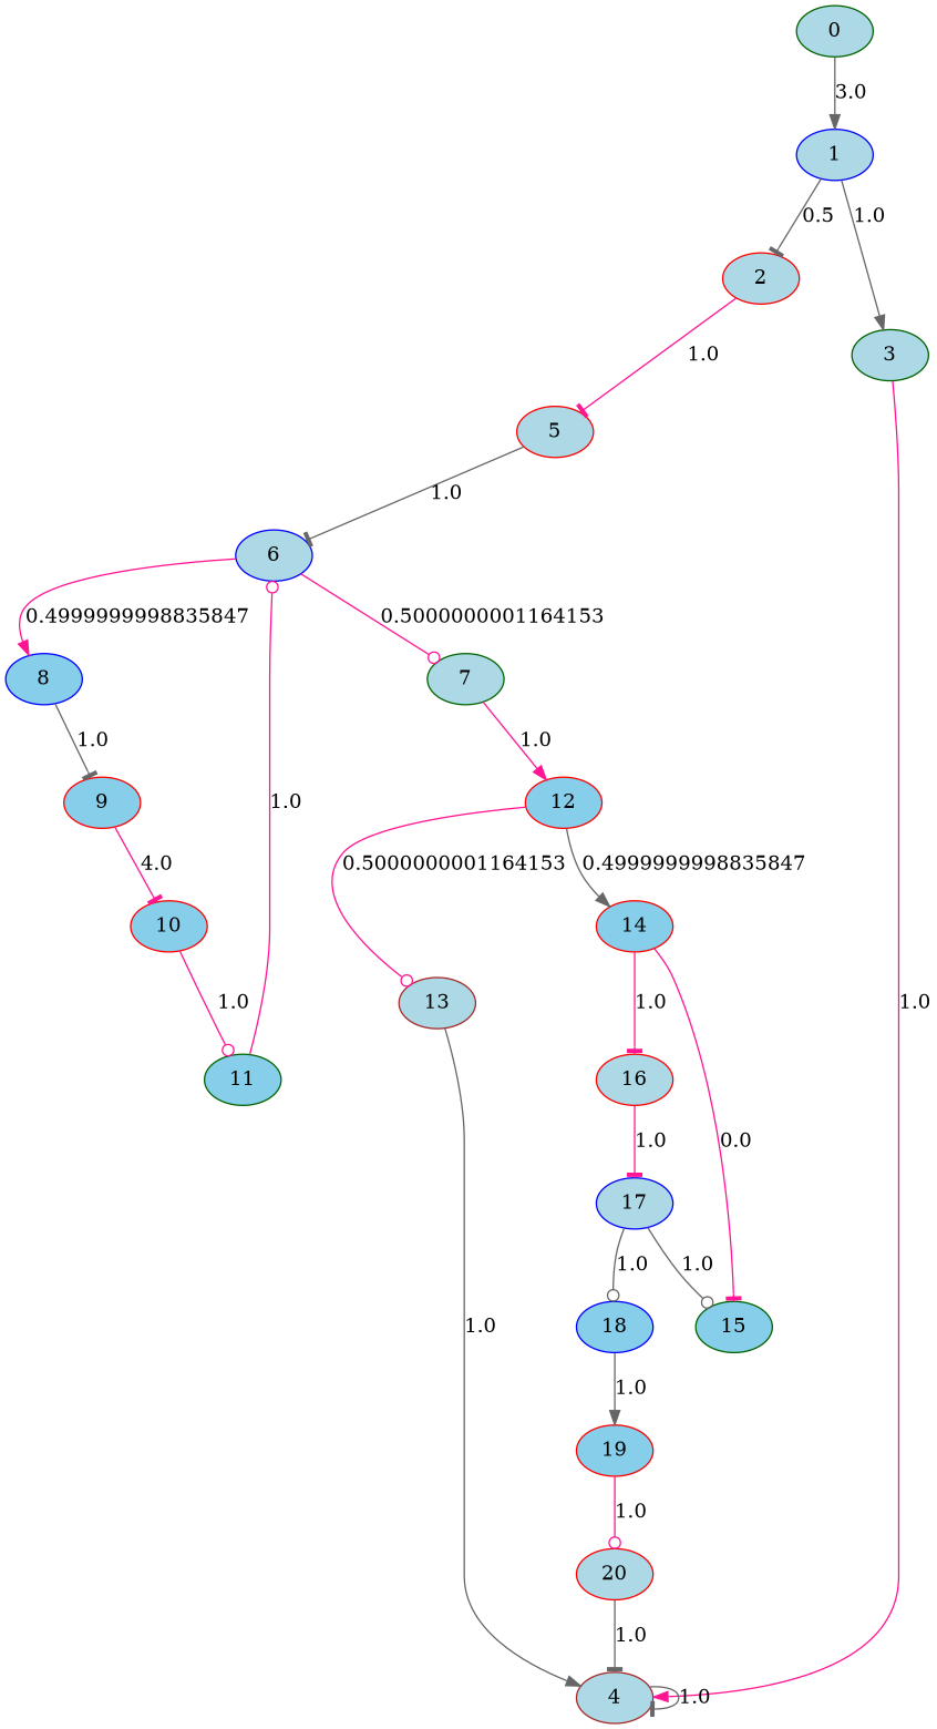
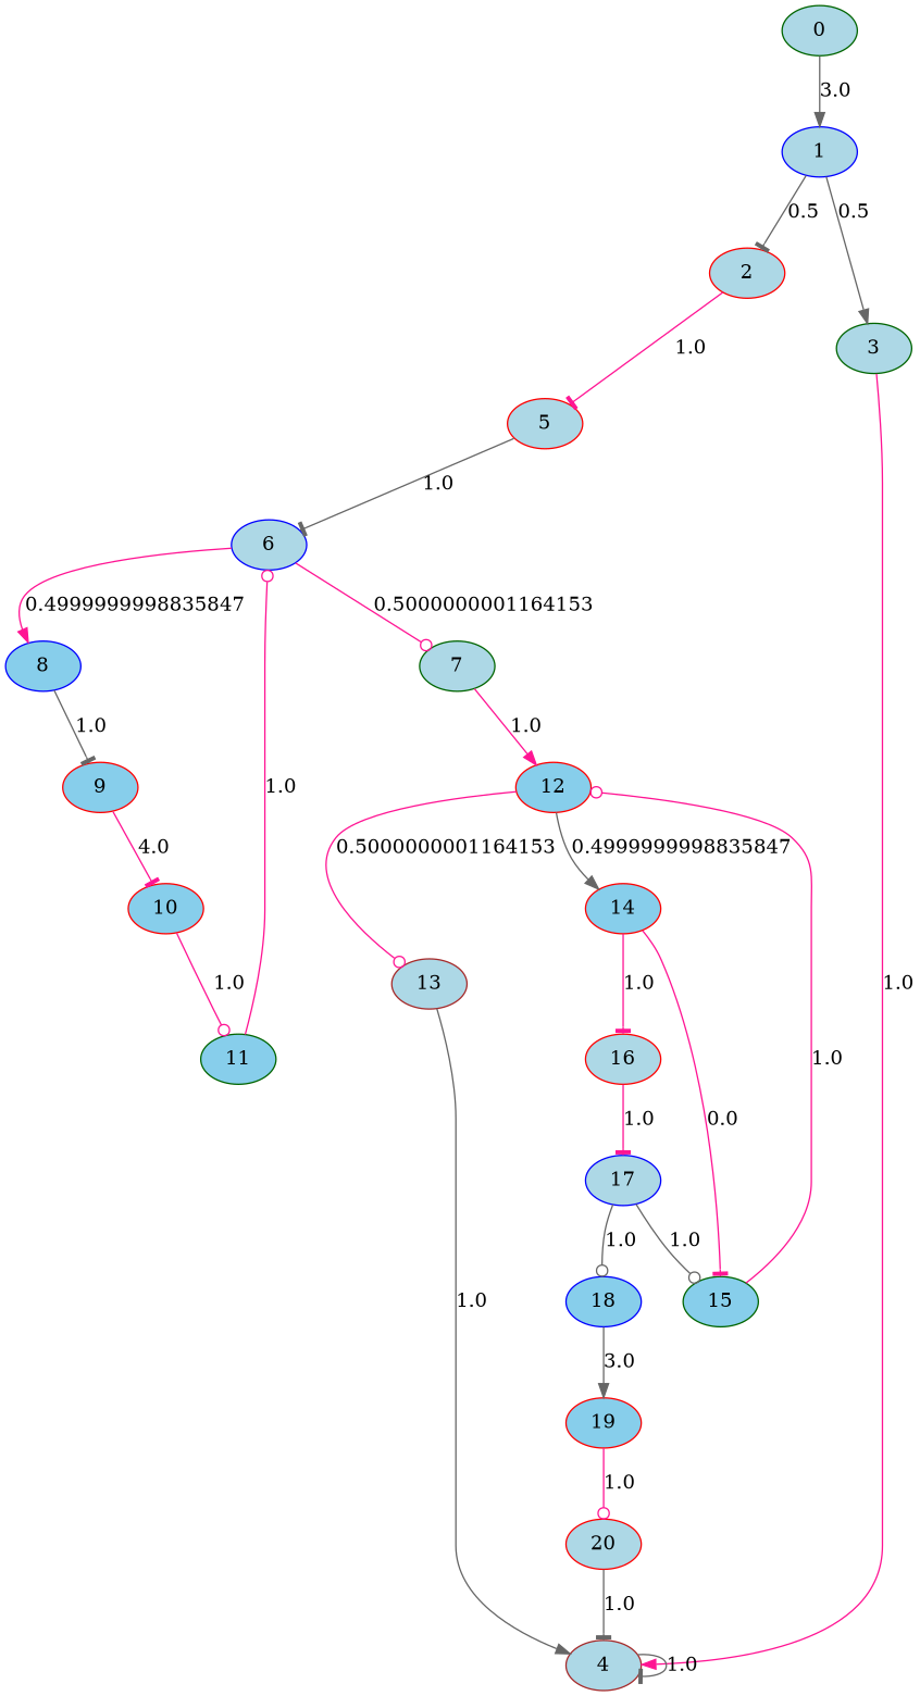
  digraph {
    node [color=red fillcolor=lightblue style=filled]
    edge [arrowhead=tee color=deeppink]
    0 [color=darkgreen]
    1 [color=blue]
    2
    3 [color=darkgreen]
    5
    4 [color=brown]
    6 [color=blue]
    7 [color=darkgreen]
    8 [color=blue fillcolor=skyblue]
    12 [fillcolor=skyblue]
    9 [fillcolor=skyblue]
    13 [color=brown]
    14 [fillcolor=skyblue]
    10 [fillcolor=skyblue]
    11 [color=darkgreen fillcolor=skyblue]
    15 [color=darkgreen fillcolor=skyblue]
    16
    17 [color=blue]
    18 [color=blue fillcolor=skyblue]
    19 [fillcolor=skyblue]
    20
    0 -> 1 [arrowhead=normal color=gray40 label=3.0]
    1 -> 2 [color=gray40 label=0.5]
-   1 -> 3 [arrowhead=normal color=gray40 label=1.0]
+   1 -> 3 [arrowhead=normal color=gray40 label=0.5]
    2 -> 5 [label=1.0]
    3 -> 4 [arrowhead=normal label=1.0]
    5 -> 6 [color=gray40 label=1.0]
    4 -> 4 [color=gray40 label=1.0]
    6 -> 7 [arrowhead=odot label=0.5000000001164153]
    6 -> 8 [arrowhead=normal label=0.4999999998835847]
    7 -> 12 [arrowhead=normal label=1.0]
    8 -> 9 [color=gray40 label=1.0]
    12 -> 13 [arrowhead=odot label=0.5000000001164153]
    12 -> 14 [arrowhead=normal color=gray40 label=0.4999999998835847]
    9 -> 10 [label=4.0]
    13 -> 4 [arrowhead=normal color=gray40 label=1.0]
    14 -> 15 [label=0.0]
    14 -> 16 [label=1.0]
    10 -> 11 [arrowhead=odot label=1.0]
    11 -> 6 [arrowhead=odot label=1.0]
+   15 -> 12 [arrowhead=odot label=1.0]
    16 -> 17 [label=1.0]
    17 -> 15 [arrowhead=odot color=gray40 label=1.0]
    17 -> 18 [arrowhead=odot color=gray40 label=1.0]
-   18 -> 19 [arrowhead=normal color=gray40 label=1.0]
+   18 -> 19 [arrowhead=normal color=gray40 label=3.0]
    19 -> 20 [arrowhead=odot label=1.0]
    20 -> 4 [color=gray40 label=1.0]
  }
